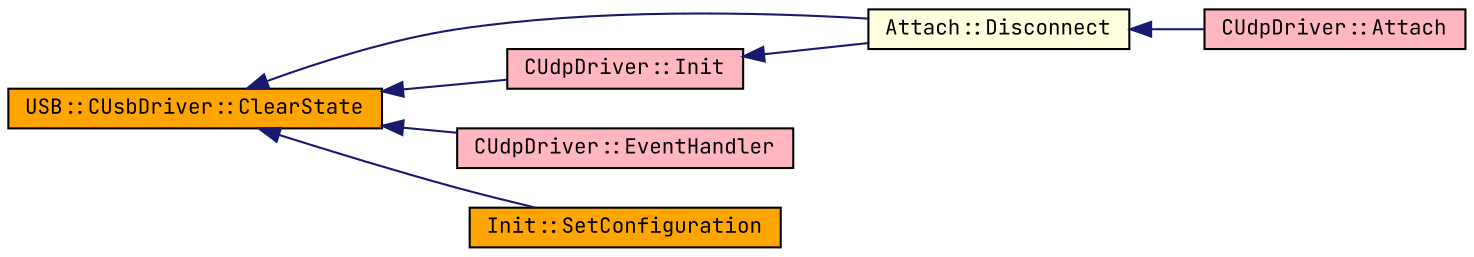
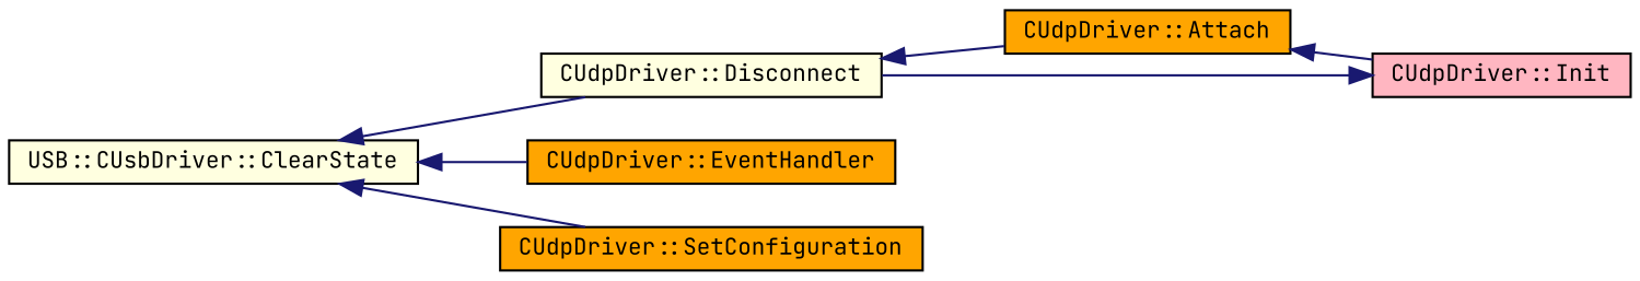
  digraph {
    fontname="JetBrains Mono"
    rankdir=LR
    node [color=black fillcolor=lightyellow fontname="JetBrains Mono" fontsize=10 shape=record style=filled]
    edge [color=midnightblue dir=back fontname="JetBrains Mono" fontsize=10 labelfontname=FreeSans labelfontsize=10 style=solid]
-   n1 [fillcolor=orange fontcolor=black height=0.2 label="USB::CUsbDriver::ClearState" width=0.4]
-   n2 [height=0.2 label="Attach::Disconnect" width=0.4]
+   n1 [fontcolor=black height=0.2 label="USB::CUsbDriver::ClearState" width=0.4]
+   n2 [height=0.2 label="CUdpDriver::Disconnect" width=0.4]
    n3 [fillcolor=lightpink height=0.2 label="CUdpDriver::Init" width=0.4]
-   n4 [fillcolor=lightpink height=0.2 label="CUdpDriver::EventHandler" width=0.4]
-   n5 [fillcolor=orange height=0.2 label="Init::SetConfiguration" width=0.4]
-   n6 [fillcolor=lightpink height=0.2 label="CUdpDriver::Attach" width=0.4]
+   n4 [fillcolor=orange height=0.2 label="CUdpDriver::EventHandler" width=0.4]
+   n5 [fillcolor=orange height=0.2 label="CUdpDriver::SetConfiguration" width=0.4]
+   n6 [fillcolor=orange height=0.2 label="CUdpDriver::Attach" width=0.4]
    n1 -> n2
-   n1 -> n3
+   n6 -> n3
    n1 -> n4
    n1 -> n5
    n2 -> n6
    n3 -> n2
  }
